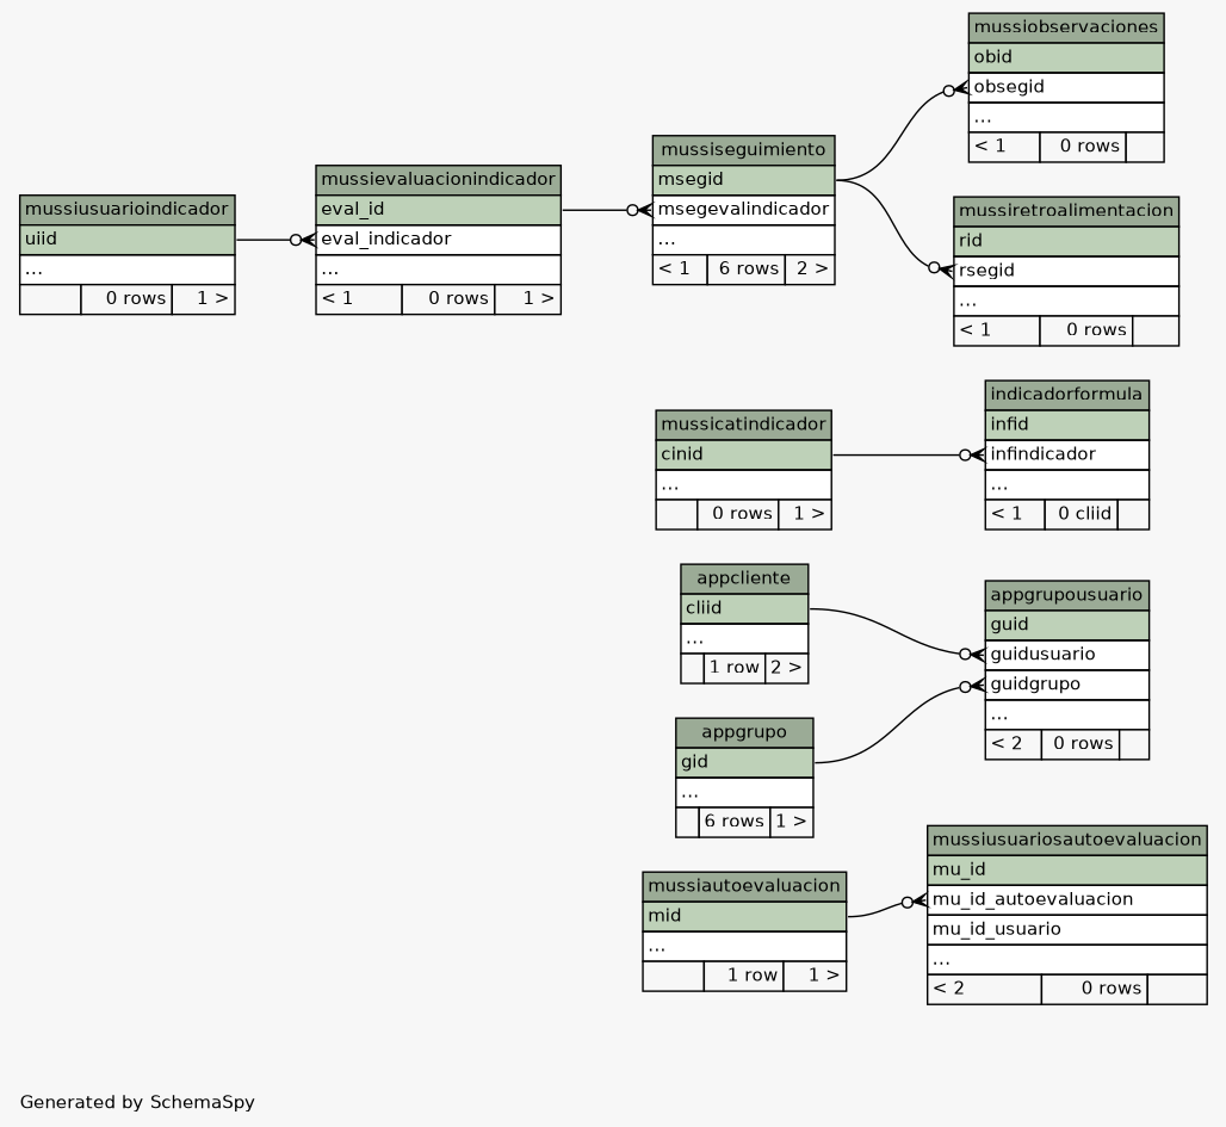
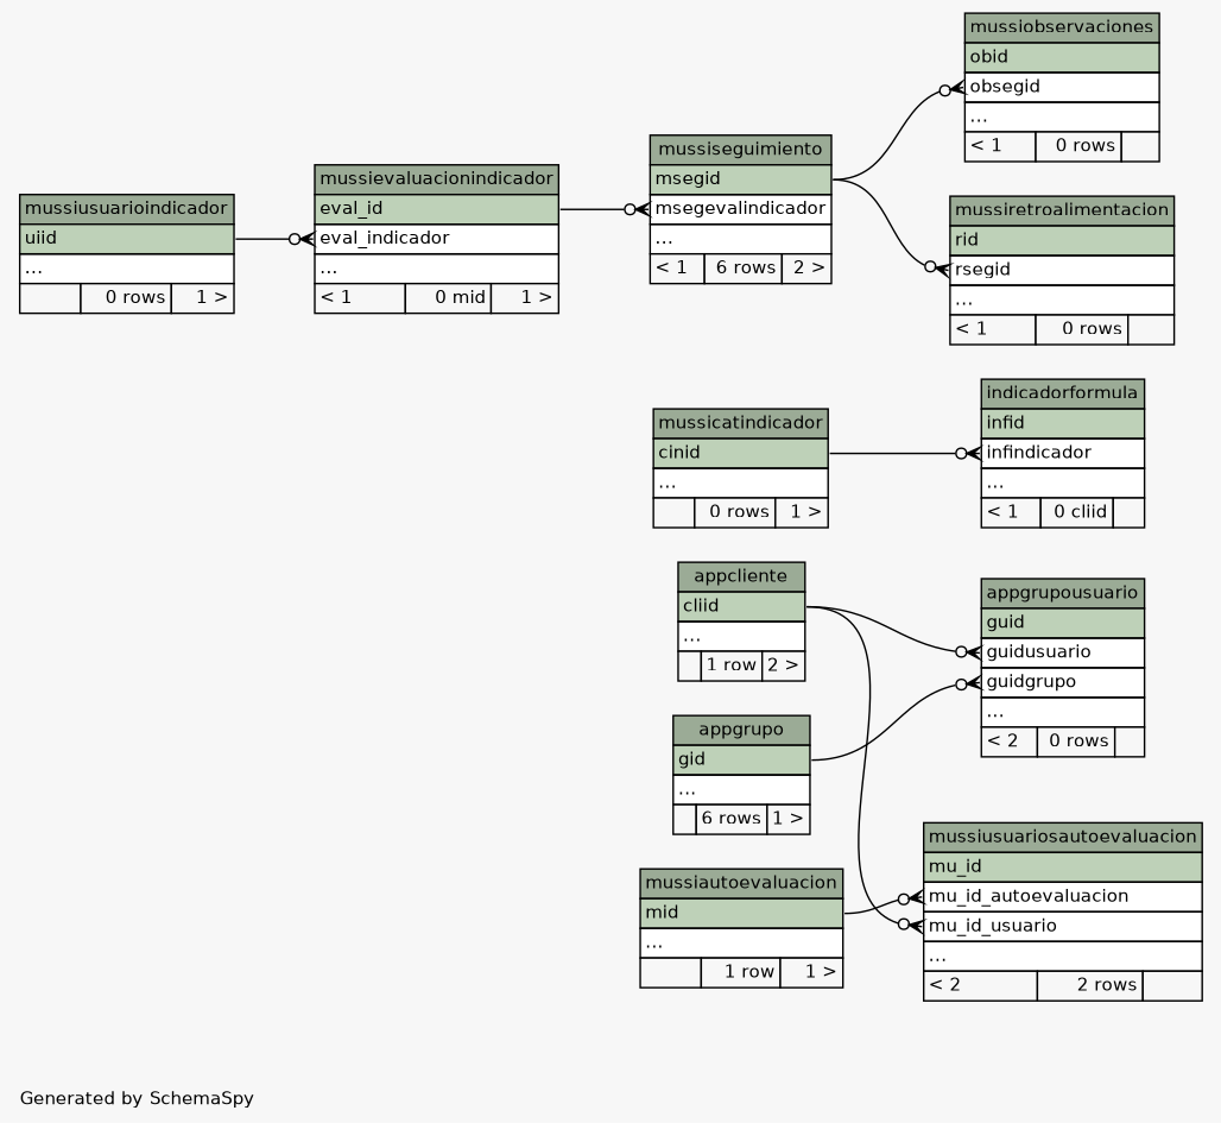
  digraph {
    bgcolor="#f7f7f7"
    fontname=Helvetica
    fontsize=11
    label="\nGenerated by SchemaSpy"
    labeljust=l
    nodesep=0.18
    rankdir=RL
    ranksep=0.46
    node [fontname=Helvetica fontsize=11 shape=plaintext]
    edge [arrowhead=none arrowsize=0.8 arrowtail=crowodot dir=back headport="cliid:e"]
    n1 [label=<     <TABLE BORDER="0" CELLBORDER="1" CELLSPACING="0" BGCOLOR="#ffffff">       <TR><TD COLSPAN="3" BGCOLOR="#9bab96" ALIGN="CENTER">appcliente</TD></TR>       <TR><TD PORT="cliid" COLSPAN="3" BGCOLOR="#bed1b8" ALIGN="LEFT">cliid</TD></TR>       <TR><TD PORT="elipses" COLSPAN="3" ALIGN="LEFT">...</TD></TR>       <TR><TD ALIGN="LEFT" BGCOLOR="#f7f7f7">  </TD><TD ALIGN="RIGHT" BGCOLOR="#f7f7f7">1 row</TD><TD ALIGN="RIGHT" BGCOLOR="#f7f7f7">2 &gt;</TD></TR>     </TABLE>>]
    n2 [label=<     <TABLE BORDER="0" CELLBORDER="1" CELLSPACING="0" BGCOLOR="#ffffff">       <TR><TD COLSPAN="3" BGCOLOR="#9bab96" ALIGN="CENTER">appgrupo</TD></TR>       <TR><TD PORT="gid" COLSPAN="3" BGCOLOR="#bed1b8" ALIGN="LEFT">gid</TD></TR>       <TR><TD PORT="elipses" COLSPAN="3" ALIGN="LEFT">...</TD></TR>       <TR><TD ALIGN="LEFT" BGCOLOR="#f7f7f7">  </TD><TD ALIGN="RIGHT" BGCOLOR="#f7f7f7">6 rows</TD><TD ALIGN="RIGHT" BGCOLOR="#f7f7f7">1 &gt;</TD></TR>     </TABLE>>]
    n3 [label=<     <TABLE BORDER="0" CELLBORDER="1" CELLSPACING="0" BGCOLOR="#ffffff">       <TR><TD COLSPAN="3" BGCOLOR="#9bab96" ALIGN="CENTER">appgrupousuario</TD></TR>       <TR><TD PORT="guid" COLSPAN="3" BGCOLOR="#bed1b8" ALIGN="LEFT">guid</TD></TR>       <TR><TD PORT="guidusuario" COLSPAN="3" ALIGN="LEFT">guidusuario</TD></TR>       <TR><TD PORT="guidgrupo" COLSPAN="3" ALIGN="LEFT">guidgrupo</TD></TR>       <TR><TD PORT="elipses" COLSPAN="3" ALIGN="LEFT">...</TD></TR>       <TR><TD ALIGN="LEFT" BGCOLOR="#f7f7f7">&lt; 2</TD><TD ALIGN="RIGHT" BGCOLOR="#f7f7f7">0 rows</TD><TD ALIGN="RIGHT" BGCOLOR="#f7f7f7">  </TD></TR>     </TABLE>>]
    n4 [label=<     <TABLE BORDER="0" CELLBORDER="1" CELLSPACING="0" BGCOLOR="#ffffff">       <TR><TD COLSPAN="3" BGCOLOR="#9bab96" ALIGN="CENTER">indicadorformula</TD></TR>       <TR><TD PORT="infid" COLSPAN="3" BGCOLOR="#bed1b8" ALIGN="LEFT">infid</TD></TR>       <TR><TD PORT="infindicador" COLSPAN="3" ALIGN="LEFT">infindicador</TD></TR>       <TR><TD PORT="elipses" COLSPAN="3" ALIGN="LEFT">...</TD></TR>       <TR><TD ALIGN="LEFT" BGCOLOR="#f7f7f7">&lt; 1</TD><TD ALIGN="RIGHT" BGCOLOR="#f7f7f7">0 cliid</TD><TD ALIGN="RIGHT" BGCOLOR="#f7f7f7">  </TD></TR>     </TABLE>>]
    n5 [label=<     <TABLE BORDER="0" CELLBORDER="1" CELLSPACING="0" BGCOLOR="#ffffff">       <TR><TD COLSPAN="3" BGCOLOR="#9bab96" ALIGN="CENTER">mussicatindicador</TD></TR>       <TR><TD PORT="cinid" COLSPAN="3" BGCOLOR="#bed1b8" ALIGN="LEFT">cinid</TD></TR>       <TR><TD PORT="elipses" COLSPAN="3" ALIGN="LEFT">...</TD></TR>       <TR><TD ALIGN="LEFT" BGCOLOR="#f7f7f7">  </TD><TD ALIGN="RIGHT" BGCOLOR="#f7f7f7">0 rows</TD><TD ALIGN="RIGHT" BGCOLOR="#f7f7f7">1 &gt;</TD></TR>     </TABLE>>]
    n6 [label=<     <TABLE BORDER="0" CELLBORDER="1" CELLSPACING="0" BGCOLOR="#ffffff">       <TR><TD COLSPAN="3" BGCOLOR="#9bab96" ALIGN="CENTER">mussiautoevaluacion</TD></TR>       <TR><TD PORT="mid" COLSPAN="3" BGCOLOR="#bed1b8" ALIGN="LEFT">mid</TD></TR>       <TR><TD PORT="elipses" COLSPAN="3" ALIGN="LEFT">...</TD></TR>       <TR><TD ALIGN="LEFT" BGCOLOR="#f7f7f7">  </TD><TD ALIGN="RIGHT" BGCOLOR="#f7f7f7">1 row</TD><TD ALIGN="RIGHT" BGCOLOR="#f7f7f7">1 &gt;</TD></TR>     </TABLE>>]
-   n7 [label=<     <TABLE BORDER="0" CELLBORDER="1" CELLSPACING="0" BGCOLOR="#ffffff">       <TR><TD COLSPAN="3" BGCOLOR="#9bab96" ALIGN="CENTER">mussievaluacionindicador</TD></TR>       <TR><TD PORT="eval_id" COLSPAN="3" BGCOLOR="#bed1b8" ALIGN="LEFT">eval_id</TD></TR>       <TR><TD PORT="eval_indicador" COLSPAN="3" ALIGN="LEFT">eval_indicador</TD></TR>       <TR><TD PORT="elipses" COLSPAN="3" ALIGN="LEFT">...</TD></TR>       <TR><TD ALIGN="LEFT" BGCOLOR="#f7f7f7">&lt; 1</TD><TD ALIGN="RIGHT" BGCOLOR="#f7f7f7">0 rows</TD><TD ALIGN="RIGHT" BGCOLOR="#f7f7f7">1 &gt;</TD></TR>     </TABLE>>]
+   n7 [label=<     <TABLE BORDER="0" CELLBORDER="1" CELLSPACING="0" BGCOLOR="#ffffff">       <TR><TD COLSPAN="3" BGCOLOR="#9bab96" ALIGN="CENTER">mussievaluacionindicador</TD></TR>       <TR><TD PORT="eval_id" COLSPAN="3" BGCOLOR="#bed1b8" ALIGN="LEFT">eval_id</TD></TR>       <TR><TD PORT="eval_indicador" COLSPAN="3" ALIGN="LEFT">eval_indicador</TD></TR>       <TR><TD PORT="elipses" COLSPAN="3" ALIGN="LEFT">...</TD></TR>       <TR><TD ALIGN="LEFT" BGCOLOR="#f7f7f7">&lt; 1</TD><TD ALIGN="RIGHT" BGCOLOR="#f7f7f7">0 mid</TD><TD ALIGN="RIGHT" BGCOLOR="#f7f7f7">1 &gt;</TD></TR>     </TABLE>>]
    n8 [label=<     <TABLE BORDER="0" CELLBORDER="1" CELLSPACING="0" BGCOLOR="#ffffff">       <TR><TD COLSPAN="3" BGCOLOR="#9bab96" ALIGN="CENTER">mussiusuarioindicador</TD></TR>       <TR><TD PORT="uiid" COLSPAN="3" BGCOLOR="#bed1b8" ALIGN="LEFT">uiid</TD></TR>       <TR><TD PORT="elipses" COLSPAN="3" ALIGN="LEFT">...</TD></TR>       <TR><TD ALIGN="LEFT" BGCOLOR="#f7f7f7">  </TD><TD ALIGN="RIGHT" BGCOLOR="#f7f7f7">0 rows</TD><TD ALIGN="RIGHT" BGCOLOR="#f7f7f7">1 &gt;</TD></TR>     </TABLE>>]
    n9 [label=<     <TABLE BORDER="0" CELLBORDER="1" CELLSPACING="0" BGCOLOR="#ffffff">       <TR><TD COLSPAN="3" BGCOLOR="#9bab96" ALIGN="CENTER">mussiobservaciones</TD></TR>       <TR><TD PORT="obid" COLSPAN="3" BGCOLOR="#bed1b8" ALIGN="LEFT">obid</TD></TR>       <TR><TD PORT="obsegid" COLSPAN="3" ALIGN="LEFT">obsegid</TD></TR>       <TR><TD PORT="elipses" COLSPAN="3" ALIGN="LEFT">...</TD></TR>       <TR><TD ALIGN="LEFT" BGCOLOR="#f7f7f7">&lt; 1</TD><TD ALIGN="RIGHT" BGCOLOR="#f7f7f7">0 rows</TD><TD ALIGN="RIGHT" BGCOLOR="#f7f7f7">  </TD></TR>     </TABLE>>]
    n10 [label=<     <TABLE BORDER="0" CELLBORDER="1" CELLSPACING="0" BGCOLOR="#ffffff">       <TR><TD COLSPAN="3" BGCOLOR="#9bab96" ALIGN="CENTER">mussiseguimiento</TD></TR>       <TR><TD PORT="msegid" COLSPAN="3" BGCOLOR="#bed1b8" ALIGN="LEFT">msegid</TD></TR>       <TR><TD PORT="msegevalindicador" COLSPAN="3" ALIGN="LEFT">msegevalindicador</TD></TR>       <TR><TD PORT="elipses" COLSPAN="3" ALIGN="LEFT">...</TD></TR>       <TR><TD ALIGN="LEFT" BGCOLOR="#f7f7f7">&lt; 1</TD><TD ALIGN="RIGHT" BGCOLOR="#f7f7f7">6 rows</TD><TD ALIGN="RIGHT" BGCOLOR="#f7f7f7">2 &gt;</TD></TR>     </TABLE>>]
    n11 [label=<     <TABLE BORDER="0" CELLBORDER="1" CELLSPACING="0" BGCOLOR="#ffffff">       <TR><TD COLSPAN="3" BGCOLOR="#9bab96" ALIGN="CENTER">mussiretroalimentacion</TD></TR>       <TR><TD PORT="rid" COLSPAN="3" BGCOLOR="#bed1b8" ALIGN="LEFT">rid</TD></TR>       <TR><TD PORT="rsegid" COLSPAN="3" ALIGN="LEFT">rsegid</TD></TR>       <TR><TD PORT="elipses" COLSPAN="3" ALIGN="LEFT">...</TD></TR>       <TR><TD ALIGN="LEFT" BGCOLOR="#f7f7f7">&lt; 1</TD><TD ALIGN="RIGHT" BGCOLOR="#f7f7f7">0 rows</TD><TD ALIGN="RIGHT" BGCOLOR="#f7f7f7">  </TD></TR>     </TABLE>>]
-   n12 [label=<     <TABLE BORDER="0" CELLBORDER="1" CELLSPACING="0" BGCOLOR="#ffffff">       <TR><TD COLSPAN="3" BGCOLOR="#9bab96" ALIGN="CENTER">mussiusuariosautoevaluacion</TD></TR>       <TR><TD PORT="mu_id" COLSPAN="3" BGCOLOR="#bed1b8" ALIGN="LEFT">mu_id</TD></TR>       <TR><TD PORT="mu_id_autoevaluacion" COLSPAN="3" ALIGN="LEFT">mu_id_autoevaluacion</TD></TR>       <TR><TD PORT="mu_id_usuario" COLSPAN="3" ALIGN="LEFT">mu_id_usuario</TD></TR>       <TR><TD PORT="elipses" COLSPAN="3" ALIGN="LEFT">...</TD></TR>       <TR><TD ALIGN="LEFT" BGCOLOR="#f7f7f7">&lt; 2</TD><TD ALIGN="RIGHT" BGCOLOR="#f7f7f7">0 rows</TD><TD ALIGN="RIGHT" BGCOLOR="#f7f7f7">  </TD></TR>     </TABLE>>]
+   n12 [label=<     <TABLE BORDER="0" CELLBORDER="1" CELLSPACING="0" BGCOLOR="#ffffff">       <TR><TD COLSPAN="3" BGCOLOR="#9bab96" ALIGN="CENTER">mussiusuariosautoevaluacion</TD></TR>       <TR><TD PORT="mu_id" COLSPAN="3" BGCOLOR="#bed1b8" ALIGN="LEFT">mu_id</TD></TR>       <TR><TD PORT="mu_id_autoevaluacion" COLSPAN="3" ALIGN="LEFT">mu_id_autoevaluacion</TD></TR>       <TR><TD PORT="mu_id_usuario" COLSPAN="3" ALIGN="LEFT">mu_id_usuario</TD></TR>       <TR><TD PORT="elipses" COLSPAN="3" ALIGN="LEFT">...</TD></TR>       <TR><TD ALIGN="LEFT" BGCOLOR="#f7f7f7">&lt; 2</TD><TD ALIGN="RIGHT" BGCOLOR="#f7f7f7">2 rows</TD><TD ALIGN="RIGHT" BGCOLOR="#f7f7f7">  </TD></TR>     </TABLE>>]
    n3 -> n1 [tailport="guidusuario:w"]
    n3 -> n2 [headport="gid:e" tailport="guidgrupo:w"]
    n4 -> n5 [headport="cinid:e" tailport="infindicador:w"]
    n7 -> n8 [headport="uiid:e" tailport="eval_indicador:w"]
    n9 -> n10 [headport="msegid:e" tailport="obsegid:w"]
    n10 -> n7 [headport="eval_id:e" tailport="msegevalindicador:w"]
    n11 -> n10 [headport="msegid:e" tailport="rsegid:w"]
+   n12 -> n1 [tailport="mu_id_usuario:w"]
    n12 -> n6 [headport="mid:e" tailport="mu_id_autoevaluacion:w"]
  }
